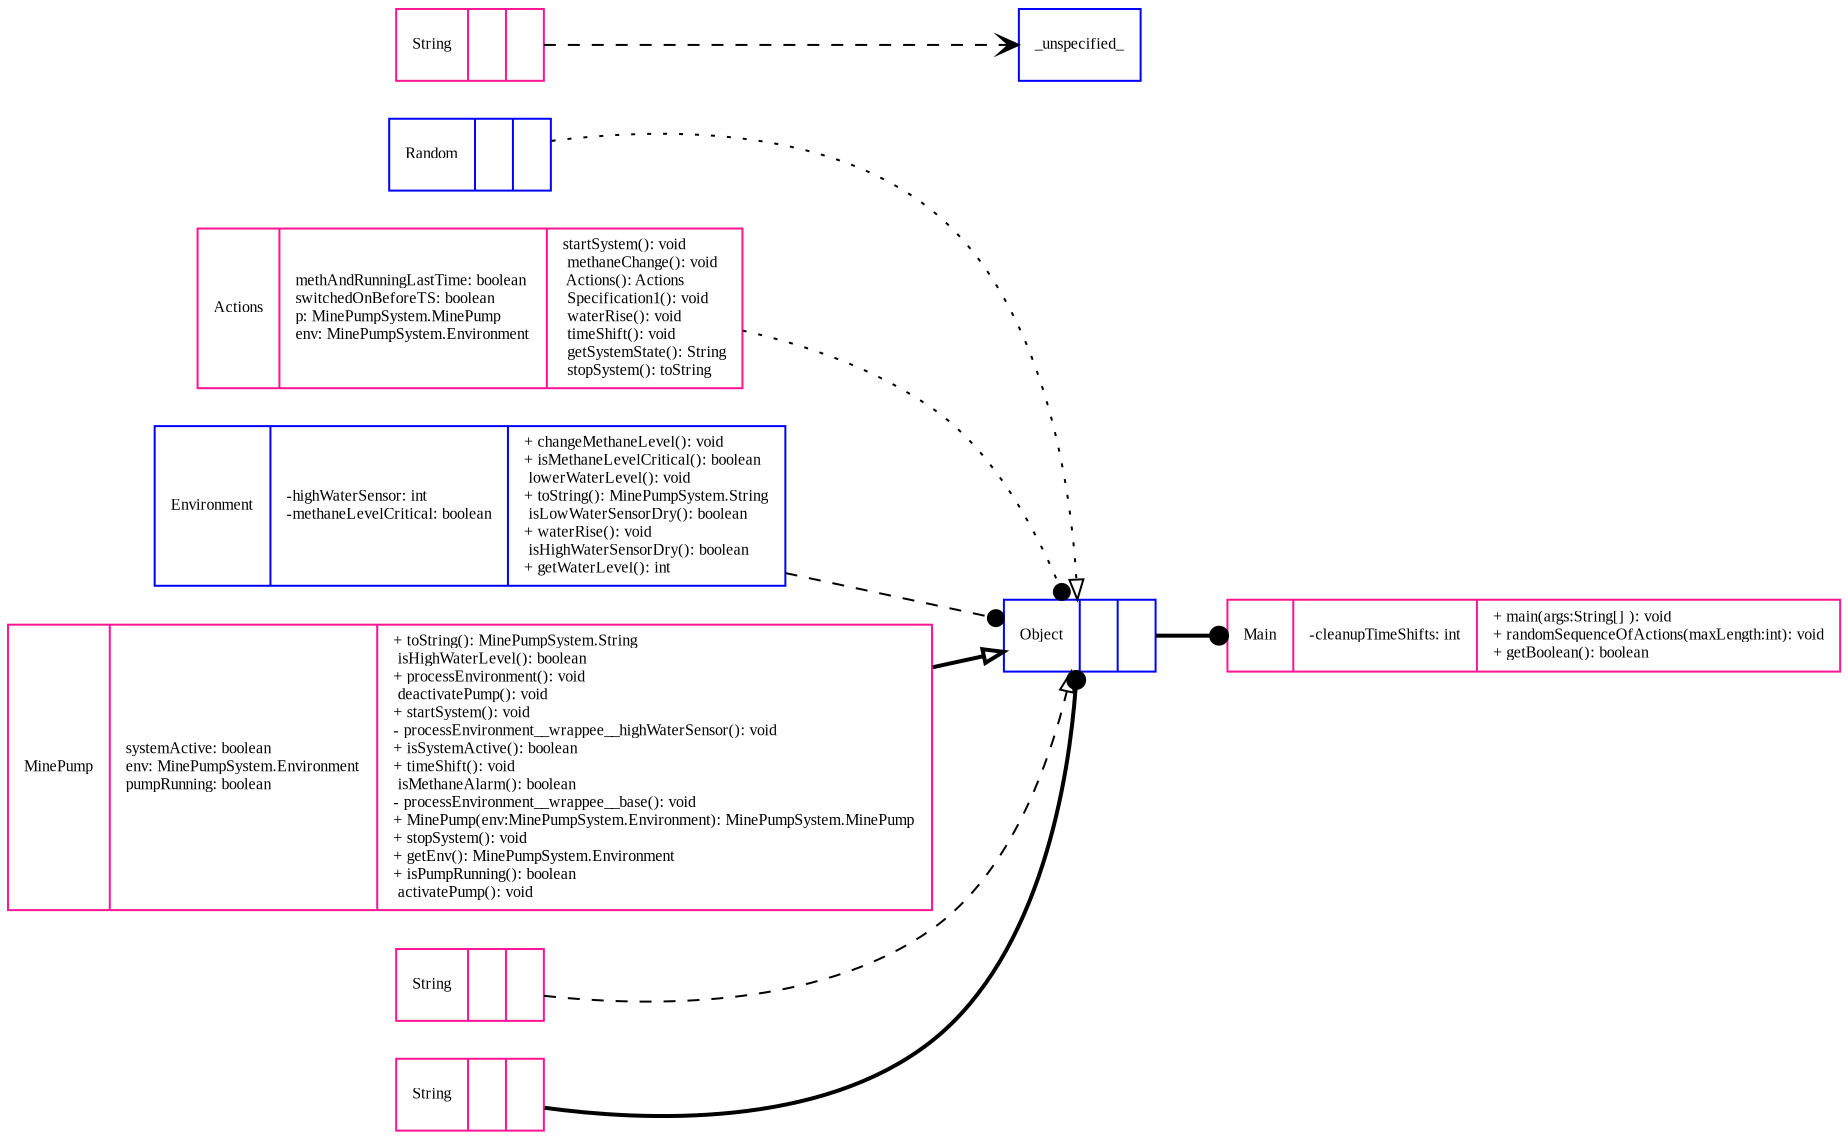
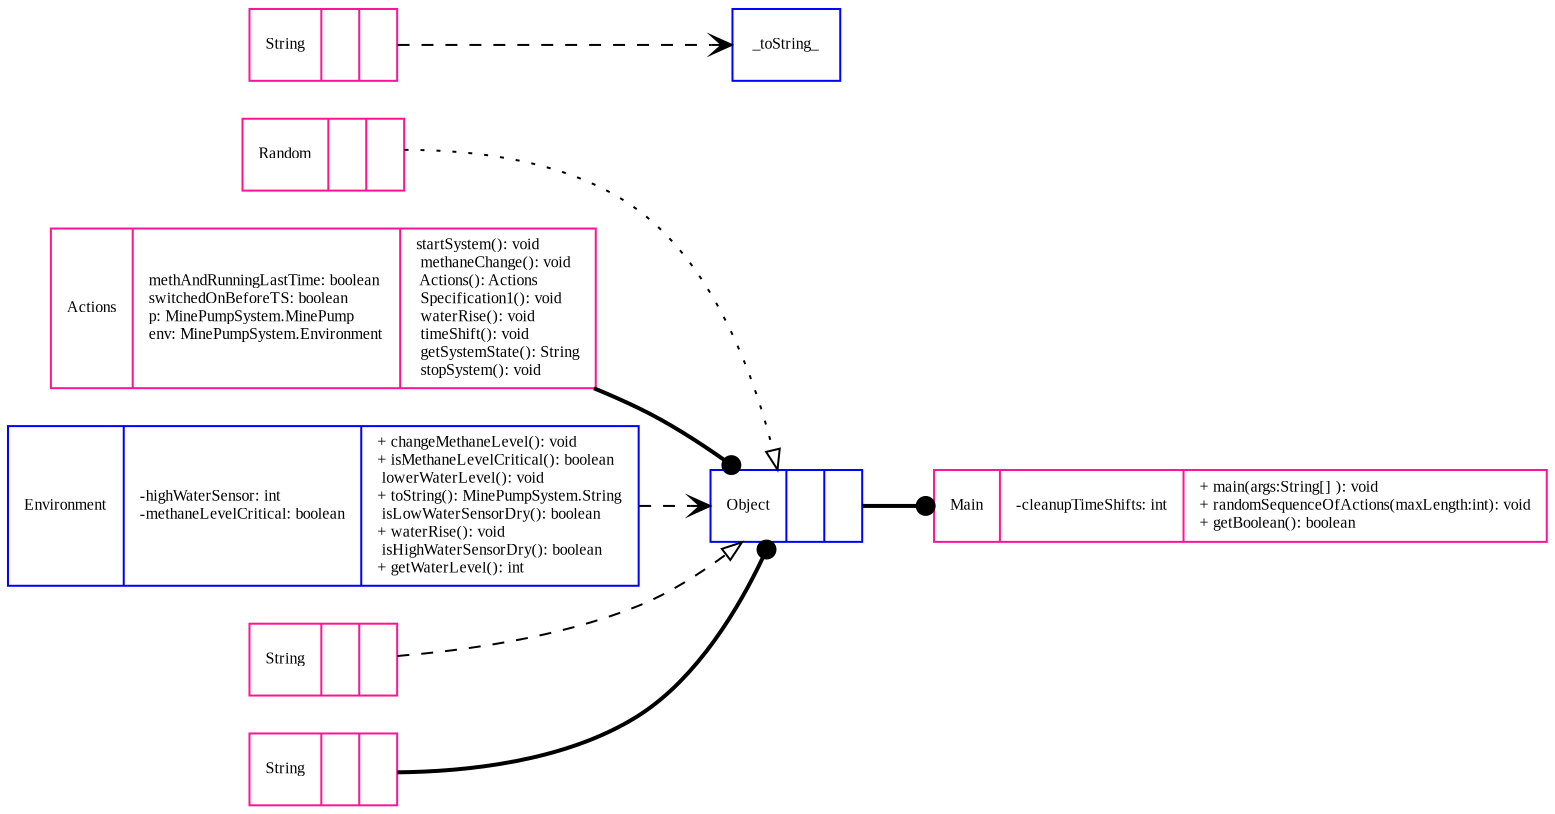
  digraph {
    fontname="Liberation Serif"
    fontsize=8
    rankdir=LR
    node [color=deeppink fontname="Liberation Serif" fontsize=8 shape=record]
    edge [arrowhead=onormal arrowtail=none fontname="Liberation Serif" fontsize=8 style=bold]
-   n1 [color=blue label="{Random||}"]
+   n1 [label="{Random||}"]
    n2 [color=blue label="{Object||}"]
    n3 [label="{Main|-cleanupTimeShifts: int\l|+ main(args:String[] ): void\l+ randomSequenceOfActions(maxLength:int): void\l+ getBoolean(): boolean\l}"]
-   n4 [label="{Actions|methAndRunningLastTime: boolean\lswitchedOnBeforeTS: boolean\lp: MinePumpSystem.MinePump\lenv: MinePumpSystem.Environment\l| startSystem(): void\l methaneChange(): void\l Actions(): Actions\l Specification1(): void\l waterRise(): void\l timeShift(): void\l getSystemState(): String\l stopSystem(): toString\l}"]
+   n4 [label="{Actions|methAndRunningLastTime: boolean\lswitchedOnBeforeTS: boolean\lp: MinePumpSystem.MinePump\lenv: MinePumpSystem.Environment\l| startSystem(): void\l methaneChange(): void\l Actions(): Actions\l Specification1(): void\l waterRise(): void\l timeShift(): void\l getSystemState(): String\l stopSystem(): void\l}"]
    n5 [color=blue label="{Environment|-highWaterSensor: int\l-methaneLevelCritical: boolean\l|+ changeMethaneLevel(): void\l+ isMethaneLevelCritical(): boolean\l lowerWaterLevel(): void\l+ toString(): MinePumpSystem.String\l isLowWaterSensorDry(): boolean\l+ waterRise(): void\l isHighWaterSensorDry(): boolean\l+ getWaterLevel(): int\l}"]
-   n6 [label="{MinePump|systemActive: boolean\lenv: MinePumpSystem.Environment\lpumpRunning: boolean\l|+ toString(): MinePumpSystem.String\l isHighWaterLevel(): boolean\l+ processEnvironment(): void\l deactivatePump(): void\l+ startSystem(): void\l- processEnvironment__wrappee__highWaterSensor(): void\l+ isSystemActive(): boolean\l+ timeShift(): void\l isMethaneAlarm(): boolean\l- processEnvironment__wrappee__base(): void\l+ MinePump(env:MinePumpSystem.Environment): MinePumpSystem.MinePump\l+ stopSystem(): void\l+ getEnv(): MinePumpSystem.Environment\l+ isPumpRunning(): boolean\l activatePump(): void\l}"]
    n7 [label="{String||}"]
-   _unspecified_ [color=blue]
+   _unspecified_ [color=blue label=_toString_]
    n9 [label="{String||}"]
    n10 [label="{String||}"]
    n1 -> n2 [style=dotted]
    n2 -> n3 [arrowhead=dot]
-   n4 -> n2 [arrowhead=dot style=dotted]
-   n5 -> n2 [arrowhead=dot style=dashed]
-   n6 -> n2
+   n4 -> n2 [arrowhead=dot]
+   n5 -> n2 [arrowhead=vee style=dashed]
    n7 -> _unspecified_ [arrowhead=vee style=dashed]
    n9 -> n2 [style=dashed]
    n10 -> n2 [arrowhead=dot]
  }
